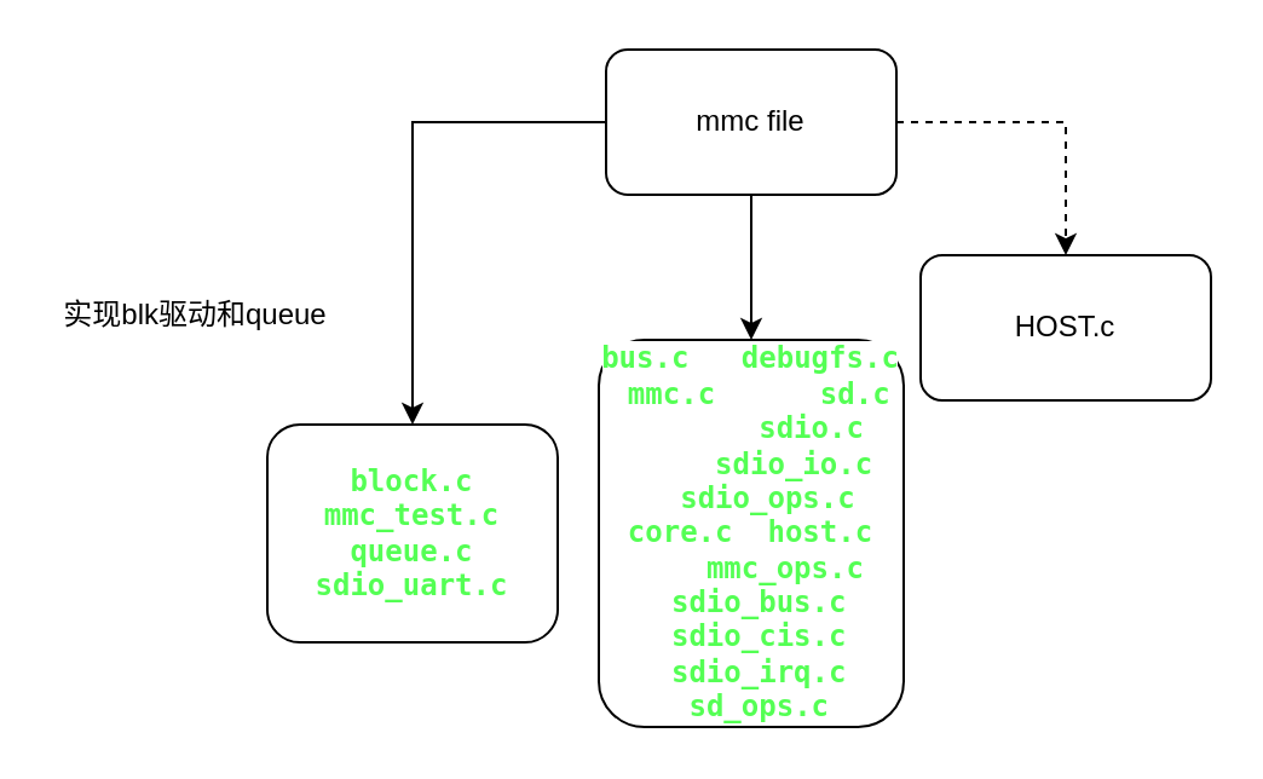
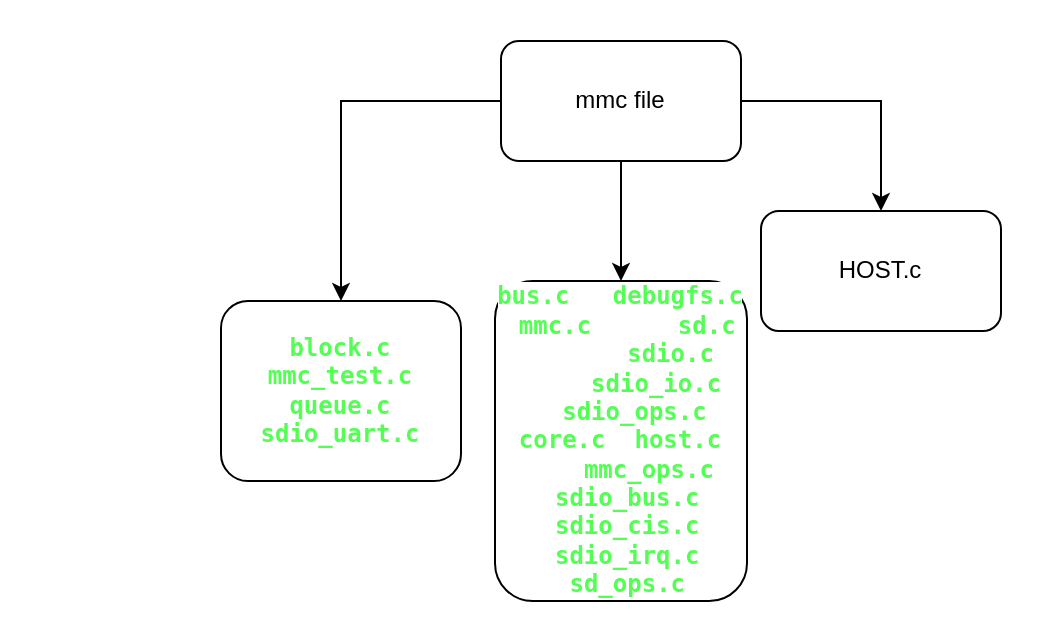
  <mxCell id="0" />
  <mxCell id="1" parent="0" />
  <mxCell id="2" style="edgeStyle=orthogonalEdgeStyle;rounded=0;orthogonalLoop=1;jettySize=auto;html=1;" edge="1" parent="1" source="5" target="6"><mxGeometry relative="1" as="geometry" /></mxCell>
  <mxCell id="3" style="edgeStyle=orthogonalEdgeStyle;rounded=0;orthogonalLoop=1;jettySize=auto;html=1;" edge="1" parent="1" source="5" target="7"><mxGeometry relative="1" as="geometry" /></mxCell>
- <mxCell id="4" style="edgeStyle=orthogonalEdgeStyle;rounded=0;orthogonalLoop=1;jettySize=auto;html=1;entryX=0.5;entryY=0;entryDx=0;entryDy=0;dashed=1;" edge="1" parent="1" source="5" target="8"><mxGeometry relative="1" as="geometry" /></mxCell>
+ <mxCell id="4" style="edgeStyle=orthogonalEdgeStyle;rounded=0;orthogonalLoop=1;jettySize=auto;html=1;entryX=0.5;entryY=0;entryDx=0;entryDy=0;" edge="1" parent="1" source="5" target="8"><mxGeometry relative="1" as="geometry" /></mxCell>
  <mxCell id="5" value="mmc file" style="rounded=1;whiteSpace=wrap;html=1;" vertex="1" parent="1"><mxGeometry x="250" y="20" width="120" height="60" as="geometry" /></mxCell>
- <mxCell id="6" value="&lt;span style=&quot;font-family: monospace&quot;&gt;&lt;span style=&quot;font-weight: bold ; color: #54ff54 ; background-color: #ffffff&quot;&gt;block.c&lt;br&gt;&lt;/span&gt;&lt;/span&gt;&lt;span style=&quot;font-family: monospace&quot;&gt;&lt;span style=&quot;font-weight: bold ; color: #54ff54 ; background-color: #ffffff&quot;&gt;mmc_test.c&lt;br&gt;&lt;/span&gt;&lt;/span&gt;&lt;span style=&quot;font-family: monospace&quot;&gt;&lt;span style=&quot;font-weight: bold ; color: #54ff54 ; background-color: #ffffff&quot;&gt;queue.c&lt;br&gt;&lt;/span&gt;&lt;/span&gt;&lt;span style=&quot;font-family: monospace&quot;&gt;&lt;span style=&quot;font-weight: bold ; color: #54ff54 ; background-color: #ffffff&quot;&gt;sdio_uart.c&lt;/span&gt;&lt;br&gt;&lt;/span&gt;" style="rounded=1;whiteSpace=wrap;html=1;" vertex="1" parent="1"><mxGeometry x="110" y="175" width="120" height="90" as="geometry" /></mxCell>
+ <mxCell id="6" value="&lt;span style=&quot;font-family: monospace&quot;&gt;&lt;span style=&quot;font-weight: bold ; color: #54ff54 ; background-color: #ffffff&quot;&gt;block.c&lt;br&gt;&lt;/span&gt;&lt;/span&gt;&lt;span style=&quot;font-family: monospace&quot;&gt;&lt;span style=&quot;font-weight: bold ; color: #54ff54 ; background-color: #ffffff&quot;&gt;mmc_test.c&lt;br&gt;&lt;/span&gt;&lt;/span&gt;&lt;span style=&quot;font-family: monospace&quot;&gt;&lt;span style=&quot;font-weight: bold ; color: #54ff54 ; background-color: #ffffff&quot;&gt;queue.c&lt;br&gt;&lt;/span&gt;&lt;/span&gt;&lt;span style=&quot;font-family: monospace&quot;&gt;&lt;span style=&quot;font-weight: bold ; color: #54ff54 ; background-color: #ffffff&quot;&gt;sdio_uart.c&lt;/span&gt;&lt;br&gt;&lt;/span&gt;" style="rounded=1;whiteSpace=wrap;html=1;" vertex="1" parent="1"><mxGeometry x="110" y="150" width="120" height="90" as="geometry" /></mxCell>
  <mxCell id="7" value="&lt;span style=&quot;font-family: monospace&quot;&gt;&lt;span style=&quot;font-weight: bold ; color: #54ff54 ; background-color: #ffffff&quot;&gt;bus.c&lt;/span&gt;&lt;span style=&quot;color: #000000 ; background-color: #ffffff&quot;&gt; &amp;nbsp;&amp;nbsp;&lt;/span&gt;&lt;span style=&quot;font-weight: bold ; color: #54ff54 ; background-color: #ffffff&quot;&gt;debugfs.c&lt;/span&gt;&lt;span style=&quot;color: #000000 ; background-color: #ffffff&quot;&gt; &amp;nbsp;&lt;/span&gt;&lt;span style=&quot;font-weight: bold ; color: #54ff54 ; background-color: #ffffff&quot;&gt;mmc.c&lt;/span&gt;&lt;span style=&quot;color: #000000 ; background-color: #ffffff&quot;&gt; &amp;nbsp;&amp;nbsp;&amp;nbsp;&amp;nbsp;&amp;nbsp;&lt;/span&gt;&lt;span style=&quot;font-weight: bold ; color: #54ff54 ; background-color: #ffffff&quot;&gt;sd.c&lt;/span&gt;&lt;span style=&quot;color: #000000 ; background-color: #ffffff&quot;&gt; &amp;nbsp;&amp;nbsp;&amp;nbsp;&amp;nbsp;&amp;nbsp;&amp;nbsp;&amp;nbsp;&lt;/span&gt;&lt;span style=&quot;font-weight: bold ; color: #54ff54 ; background-color: #ffffff&quot;&gt;sdio.c&lt;/span&gt;&lt;span style=&quot;color: #000000 ; background-color: #ffffff&quot;&gt; &amp;nbsp;&amp;nbsp;&amp;nbsp;&amp;nbsp;&amp;nbsp;&lt;/span&gt;&lt;span style=&quot;font-weight: bold ; color: #54ff54 ; background-color: #ffffff&quot;&gt;sdio_io.c&lt;/span&gt;&lt;span style=&quot;color: #000000 ; background-color: #ffffff&quot;&gt; &amp;nbsp;&amp;nbsp;&lt;/span&gt;&lt;span style=&quot;font-weight: bold ; color: #54ff54 ; background-color: #ffffff&quot;&gt;sdio_ops.c&lt;/span&gt;&lt;br&gt;&lt;span style=&quot;font-weight: bold ; color: #54ff54 ; background-color: #ffffff&quot;&gt;core.c&lt;/span&gt;&lt;span style=&quot;color: #000000 ; background-color: #ffffff&quot;&gt; &amp;nbsp;&lt;/span&gt;&lt;span style=&quot;font-weight: bold ; color: #54ff54 ; background-color: #ffffff&quot;&gt;host.c&lt;/span&gt;&lt;span style=&quot;color: #000000 ; background-color: #ffffff&quot;&gt; &amp;nbsp;&amp;nbsp;&amp;nbsp;&amp;nbsp;&lt;/span&gt;&lt;span style=&quot;font-weight: bold ; color: #54ff54 ; background-color: #ffffff&quot;&gt;mmc_ops.c&lt;/span&gt;&lt;span style=&quot;color: #000000 ; background-color: #ffffff&quot;&gt; &amp;nbsp;&lt;/span&gt;&lt;span style=&quot;font-weight: bold ; color: #54ff54 ; background-color: #ffffff&quot;&gt;sdio_bus.c&lt;/span&gt;&lt;span style=&quot;color: #000000 ; background-color: #ffffff&quot;&gt; &amp;nbsp;&lt;/span&gt;&lt;span style=&quot;font-weight: bold ; color: #54ff54 ; background-color: #ffffff&quot;&gt;sdio_cis.c&lt;/span&gt;&lt;span style=&quot;color: #000000 ; background-color: #ffffff&quot;&gt; &amp;nbsp;&lt;/span&gt;&lt;span style=&quot;font-weight: bold ; color: #54ff54 ; background-color: #ffffff&quot;&gt;sdio_irq.c&lt;/span&gt;&lt;span style=&quot;color: #000000 ; background-color: #ffffff&quot;&gt; &amp;nbsp;&lt;/span&gt;&lt;span style=&quot;font-weight: bold ; color: #54ff54 ; background-color: #ffffff&quot;&gt;sd_ops.c&lt;/span&gt;&lt;br&gt;&lt;/span&gt;" style="rounded=1;whiteSpace=wrap;html=1;" vertex="1" parent="1"><mxGeometry x="247" y="140" width="126" height="160" as="geometry" /></mxCell>
  <mxCell id="8" value="HOST.c" style="rounded=1;whiteSpace=wrap;html=1;" vertex="1" parent="1"><mxGeometry x="380" y="105" width="120" height="60" as="geometry" /></mxCell>
- <mxCell id="9" value="实现blk驱动和queue" style="text;html=1;resizable=0;autosize=1;align=center;verticalAlign=middle;points=[];fillColor=none;strokeColor=none;rounded=0;" vertex="1" parent="1"><mxGeometry x="20" y="120" width="120" height="20" as="geometry" /></mxCell>
